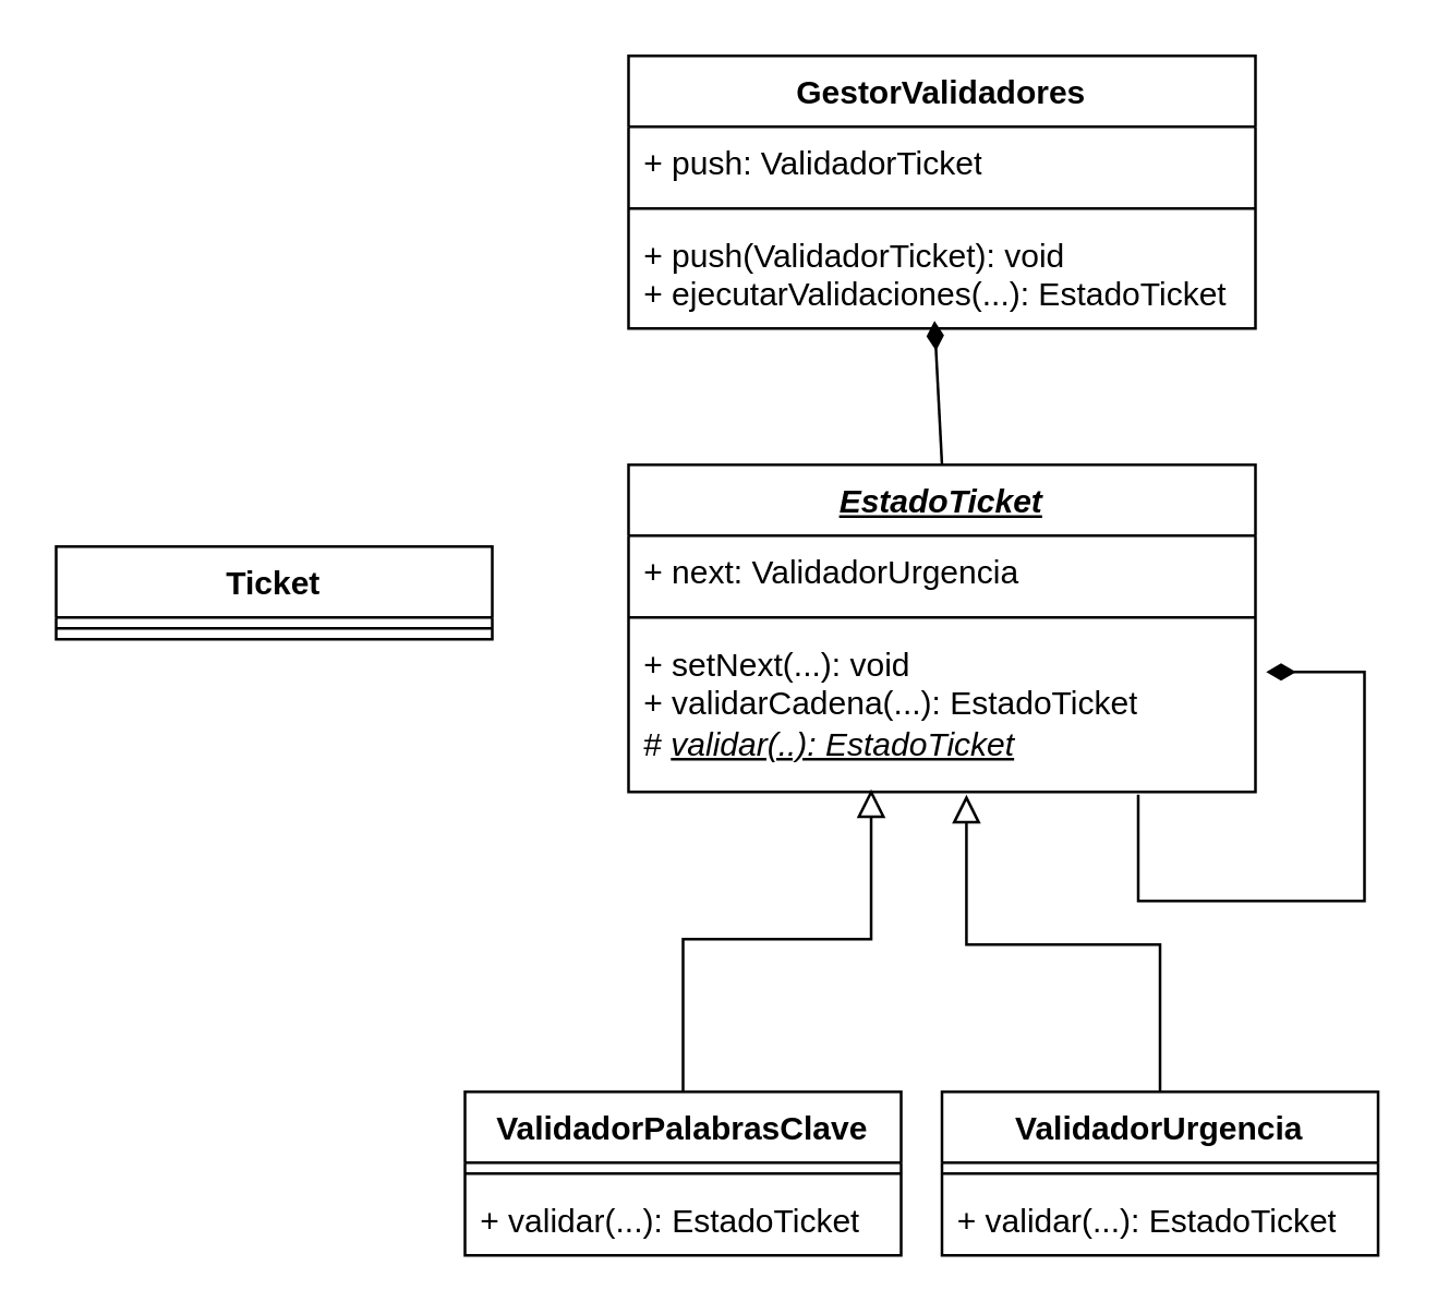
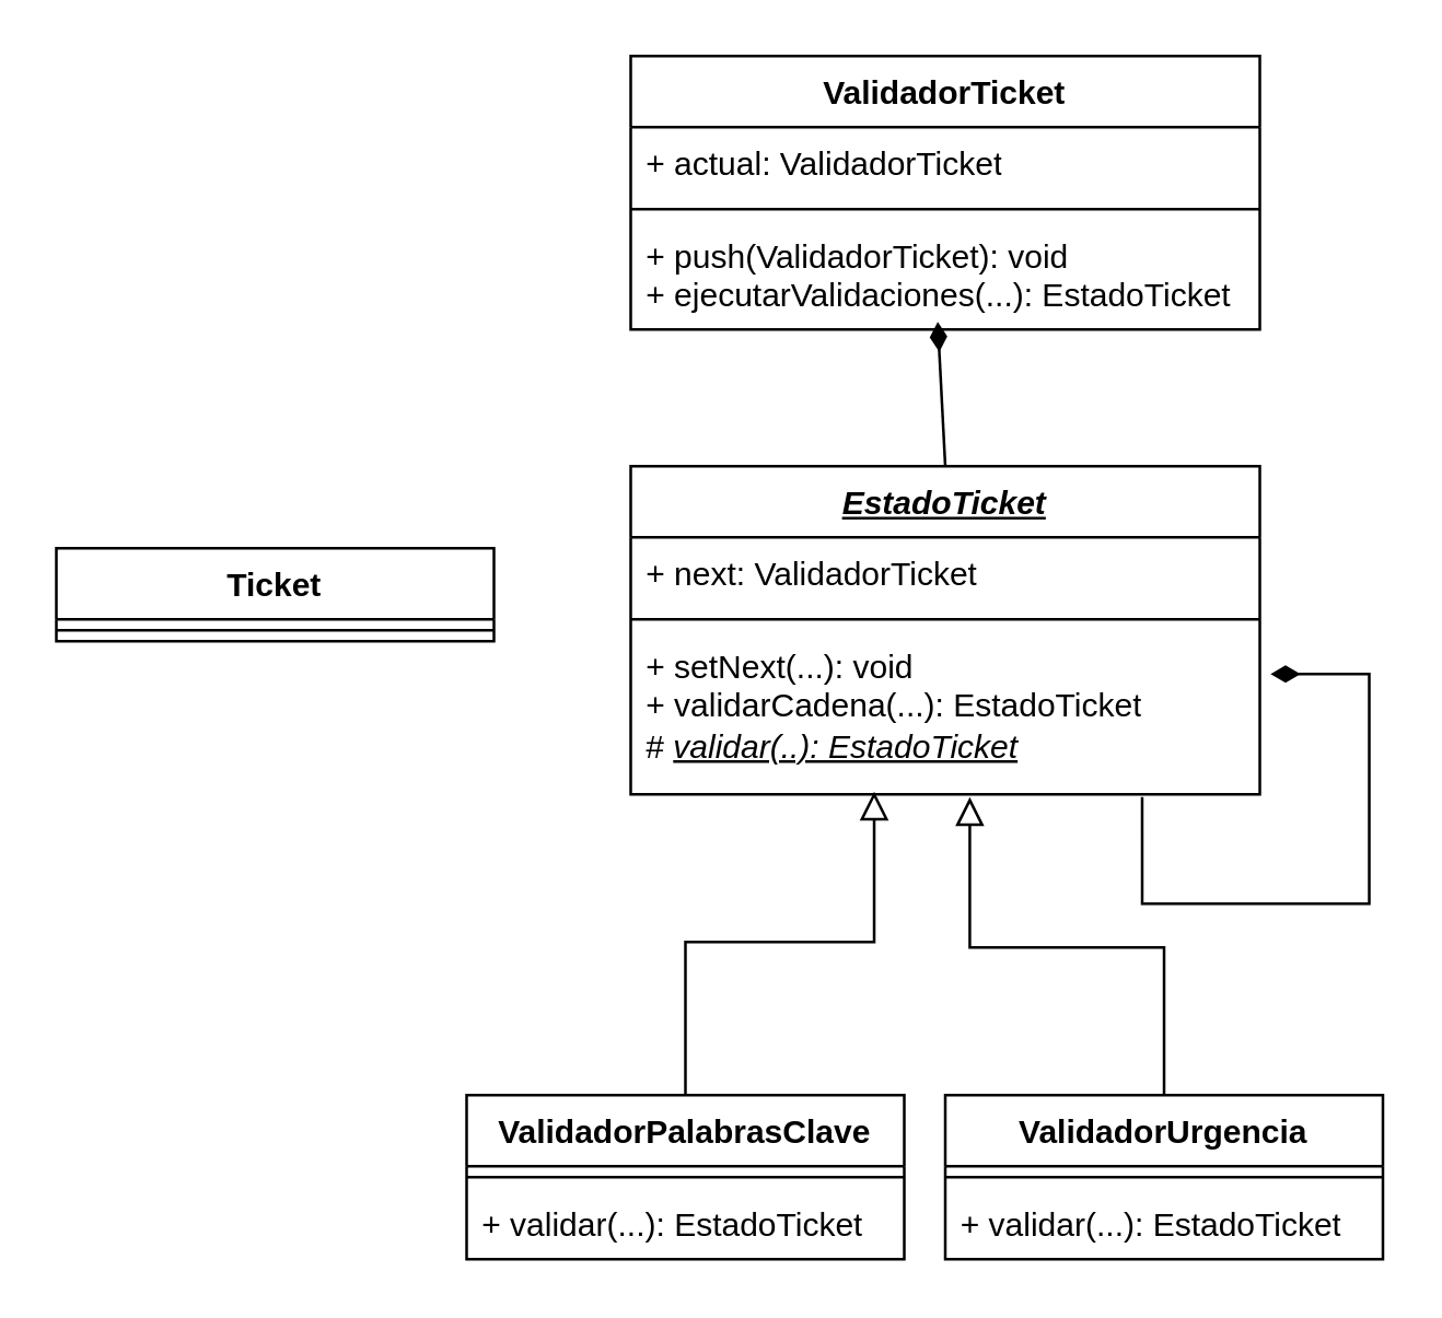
  <mxCell id="0" />
  <mxCell id="1" parent="0" />
  <mxCell id="2" value="&lt;i&gt;&lt;u&gt;EstadoTicket&lt;/u&gt;&lt;/i&gt;" style="swimlane;fontStyle=1;align=center;verticalAlign=top;childLayout=stackLayout;horizontal=1;startSize=26;horizontalStack=0;resizeParent=1;resizeParentMax=0;resizeLast=0;collapsible=1;marginBottom=0;whiteSpace=wrap;html=1;" vertex="1" parent="1"><mxGeometry x="230" y="170" width="230" height="120" as="geometry"><mxRectangle x="230" y="80" width="120" height="30" as="alternateBounds" /></mxGeometry></mxCell>
- <mxCell id="3" value="+ next: ValidadorUrgencia" style="text;strokeColor=none;fillColor=none;align=left;verticalAlign=top;spacingLeft=4;spacingRight=4;overflow=hidden;rotatable=0;points=[[0,0.5],[1,0.5]];portConstraint=eastwest;whiteSpace=wrap;html=1;" vertex="1" parent="2"><mxGeometry y="26" width="230" height="26" as="geometry" /></mxCell>
+ <mxCell id="3" value="+ next: ValidadorTicket" style="text;strokeColor=none;fillColor=none;align=left;verticalAlign=top;spacingLeft=4;spacingRight=4;overflow=hidden;rotatable=0;points=[[0,0.5],[1,0.5]];portConstraint=eastwest;whiteSpace=wrap;html=1;" vertex="1" parent="2"><mxGeometry y="26" width="230" height="26" as="geometry" /></mxCell>
  <mxCell id="4" value="" style="line;strokeWidth=1;fillColor=none;align=left;verticalAlign=middle;spacingTop=-1;spacingLeft=3;spacingRight=3;rotatable=0;labelPosition=right;points=[];portConstraint=eastwest;strokeColor=inherit;" vertex="1" parent="2"><mxGeometry y="52" width="230" height="8" as="geometry" /></mxCell>
  <mxCell id="5" value="+ setNext(...): void&lt;div&gt;+ validarCadena(...): EstadoTicket&lt;/div&gt;&lt;div&gt;# &lt;u&gt;&lt;i style=&quot;&quot;&gt;validar(..): EstadoTicket&lt;/i&gt;&lt;/u&gt;&lt;/div&gt;" style="text;strokeColor=none;fillColor=none;align=left;verticalAlign=top;spacingLeft=4;spacingRight=4;overflow=hidden;rotatable=0;points=[[0,0.5],[1,0.5]];portConstraint=eastwest;whiteSpace=wrap;html=1;" vertex="1" parent="2"><mxGeometry y="60" width="230" height="60" as="geometry" /></mxCell>
  <mxCell id="6" value="" style="edgeStyle=orthogonalEdgeStyle;endArrow=diamondThin;html=1;rounded=0;endSize=8;startSize=8;endFill=1;elbow=vertical;entryX=1.017;entryY=0.267;entryDx=0;entryDy=0;entryPerimeter=0;exitX=0.813;exitY=1.017;exitDx=0;exitDy=0;exitPerimeter=0;" edge="1" parent="2" source="5" target="5"><mxGeometry width="50" height="50" relative="1" as="geometry"><mxPoint x="190" y="140" as="sourcePoint" /><mxPoint x="270" y="40" as="targetPoint" /><Array as="points"><mxPoint x="187" y="160" /><mxPoint x="270" y="160" /><mxPoint x="270" y="76" /></Array></mxGeometry></mxCell>
  <mxCell id="7" value="Ticket" style="swimlane;fontStyle=1;align=center;verticalAlign=top;childLayout=stackLayout;horizontal=1;startSize=26;horizontalStack=0;resizeParent=1;resizeParentMax=0;resizeLast=0;collapsible=1;marginBottom=0;whiteSpace=wrap;html=1;" vertex="1" parent="1"><mxGeometry x="20" y="200" width="160" height="34" as="geometry"><mxRectangle x="170" y="290" width="100" height="30" as="alternateBounds" /></mxGeometry></mxCell>
  <mxCell id="8" value="" style="line;strokeWidth=1;fillColor=none;align=left;verticalAlign=middle;spacingTop=-1;spacingLeft=3;spacingRight=3;rotatable=0;labelPosition=right;points=[];portConstraint=eastwest;strokeColor=inherit;" vertex="1" parent="7"><mxGeometry y="26" width="160" height="8" as="geometry" /></mxCell>
  <mxCell id="9" value="ValidadorPalabrasClave" style="swimlane;fontStyle=1;align=center;verticalAlign=top;childLayout=stackLayout;horizontal=1;startSize=26;horizontalStack=0;resizeParent=1;resizeParentMax=0;resizeLast=0;collapsible=1;marginBottom=0;whiteSpace=wrap;html=1;" vertex="1" parent="1"><mxGeometry x="170" y="400" width="160" height="60" as="geometry" /></mxCell>
  <mxCell id="10" value="" style="line;strokeWidth=1;fillColor=none;align=left;verticalAlign=middle;spacingTop=-1;spacingLeft=3;spacingRight=3;rotatable=0;labelPosition=right;points=[];portConstraint=eastwest;strokeColor=inherit;" vertex="1" parent="9"><mxGeometry y="26" width="160" height="8" as="geometry" /></mxCell>
  <mxCell id="11" value="+ validar(...): EstadoTicket" style="text;strokeColor=none;fillColor=none;align=left;verticalAlign=top;spacingLeft=4;spacingRight=4;overflow=hidden;rotatable=0;points=[[0,0.5],[1,0.5]];portConstraint=eastwest;whiteSpace=wrap;html=1;" vertex="1" parent="9"><mxGeometry y="34" width="160" height="26" as="geometry" /></mxCell>
  <mxCell id="12" value="" style="edgeStyle=elbowEdgeStyle;elbow=vertical;endArrow=block;html=1;curved=0;rounded=0;endSize=8;startSize=8;entryX=0.387;entryY=0.983;entryDx=0;entryDy=0;entryPerimeter=0;exitX=0.5;exitY=0;exitDx=0;exitDy=0;endFill=0;" edge="1" parent="1" source="9" target="5"><mxGeometry width="50" height="50" relative="1" as="geometry"><mxPoint x="240" y="390" as="sourcePoint" /><mxPoint x="200" y="310" as="targetPoint" /></mxGeometry></mxCell>
  <mxCell id="13" value="ValidadorUrgencia" style="swimlane;fontStyle=1;align=center;verticalAlign=top;childLayout=stackLayout;horizontal=1;startSize=26;horizontalStack=0;resizeParent=1;resizeParentMax=0;resizeLast=0;collapsible=1;marginBottom=0;whiteSpace=wrap;html=1;" vertex="1" parent="1"><mxGeometry x="345" y="400" width="160" height="60" as="geometry" /></mxCell>
  <mxCell id="14" value="" style="line;strokeWidth=1;fillColor=none;align=left;verticalAlign=middle;spacingTop=-1;spacingLeft=3;spacingRight=3;rotatable=0;labelPosition=right;points=[];portConstraint=eastwest;strokeColor=inherit;" vertex="1" parent="13"><mxGeometry y="26" width="160" height="8" as="geometry" /></mxCell>
  <mxCell id="15" value="&lt;span style=&quot;color: rgb(0, 0, 0);&quot;&gt;+ validar(...): EstadoTicket&lt;/span&gt;" style="text;strokeColor=none;fillColor=none;align=left;verticalAlign=top;spacingLeft=4;spacingRight=4;overflow=hidden;rotatable=0;points=[[0,0.5],[1,0.5]];portConstraint=eastwest;whiteSpace=wrap;html=1;" vertex="1" parent="13"><mxGeometry y="34" width="160" height="26" as="geometry" /></mxCell>
  <mxCell id="16" value="" style="edgeStyle=elbowEdgeStyle;elbow=vertical;endArrow=block;html=1;curved=0;rounded=0;endSize=8;startSize=8;entryX=0.539;entryY=1.017;entryDx=0;entryDy=0;entryPerimeter=0;exitX=0.5;exitY=0;exitDx=0;exitDy=0;endFill=0;" edge="1" parent="1" source="13" target="5"><mxGeometry width="50" height="50" relative="1" as="geometry"><mxPoint x="260" y="410" as="sourcePoint" /><mxPoint x="286" y="302" as="targetPoint" /></mxGeometry></mxCell>
- <mxCell id="17" value="GestorValidadores" style="swimlane;fontStyle=1;align=center;verticalAlign=top;childLayout=stackLayout;horizontal=1;startSize=26;horizontalStack=0;resizeParent=1;resizeParentMax=0;resizeLast=0;collapsible=1;marginBottom=0;whiteSpace=wrap;html=1;" vertex="1" parent="1"><mxGeometry x="230" y="20" width="230" height="100" as="geometry"><mxRectangle x="230" y="80" width="120" height="30" as="alternateBounds" /></mxGeometry></mxCell>
- <mxCell id="18" value="+ push: ValidadorTicket" style="text;strokeColor=none;fillColor=none;align=left;verticalAlign=top;spacingLeft=4;spacingRight=4;overflow=hidden;rotatable=0;points=[[0,0.5],[1,0.5]];portConstraint=eastwest;whiteSpace=wrap;html=1;" vertex="1" parent="17"><mxGeometry y="26" width="230" height="26" as="geometry" /></mxCell>
+ <mxCell id="17" value="ValidadorTicket" style="swimlane;fontStyle=1;align=center;verticalAlign=top;childLayout=stackLayout;horizontal=1;startSize=26;horizontalStack=0;resizeParent=1;resizeParentMax=0;resizeLast=0;collapsible=1;marginBottom=0;whiteSpace=wrap;html=1;" vertex="1" parent="1"><mxGeometry x="230" y="20" width="230" height="100" as="geometry"><mxRectangle x="230" y="80" width="120" height="30" as="alternateBounds" /></mxGeometry></mxCell>
+ <mxCell id="18" value="+ actual: ValidadorTicket" style="text;strokeColor=none;fillColor=none;align=left;verticalAlign=top;spacingLeft=4;spacingRight=4;overflow=hidden;rotatable=0;points=[[0,0.5],[1,0.5]];portConstraint=eastwest;whiteSpace=wrap;html=1;" vertex="1" parent="17"><mxGeometry y="26" width="230" height="26" as="geometry" /></mxCell>
  <mxCell id="19" value="" style="line;strokeWidth=1;fillColor=none;align=left;verticalAlign=middle;spacingTop=-1;spacingLeft=3;spacingRight=3;rotatable=0;labelPosition=right;points=[];portConstraint=eastwest;strokeColor=inherit;" vertex="1" parent="17"><mxGeometry y="52" width="230" height="8" as="geometry" /></mxCell>
  <mxCell id="20" value="+ push(ValidadorTicket): void&lt;div&gt;+ ejecutarValidaciones(...): EstadoTicket&lt;br&gt;&lt;/div&gt;" style="text;strokeColor=none;fillColor=none;align=left;verticalAlign=top;spacingLeft=4;spacingRight=4;overflow=hidden;rotatable=0;points=[[0,0.5],[1,0.5]];portConstraint=eastwest;whiteSpace=wrap;html=1;" vertex="1" parent="17"><mxGeometry y="60" width="230" height="40" as="geometry" /></mxCell>
  <mxCell id="21" value="" style="endArrow=diamondThin;html=1;rounded=0;endSize=8;startSize=8;endFill=1;elbow=vertical;entryX=0.488;entryY=0.931;entryDx=0;entryDy=0;entryPerimeter=0;exitX=0.5;exitY=0;exitDx=0;exitDy=0;" edge="1" parent="1" source="2" target="20"><mxGeometry width="50" height="50" relative="1" as="geometry"><mxPoint x="427" y="301" as="sourcePoint" /><mxPoint x="474" y="256" as="targetPoint" /></mxGeometry></mxCell>
